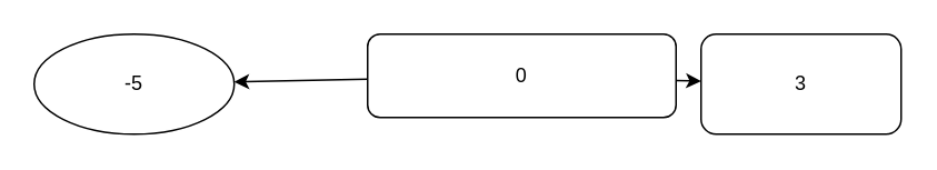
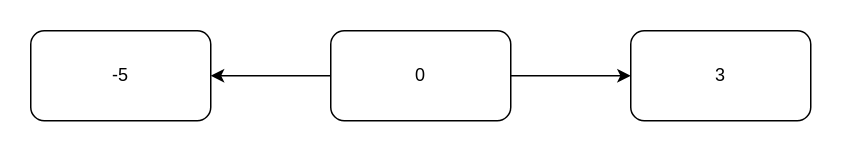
  <mxCell id="0" />
  <mxCell id="1" parent="0" />
  <mxCell id="2" value="" style="edgeStyle=none;html=1;" edge="1" parent="1" source="4" target="5"><mxGeometry relative="1" as="geometry" /></mxCell>
  <mxCell id="3" value="" style="edgeStyle=none;html=1;" edge="1" parent="1" source="4" target="6"><mxGeometry relative="1" as="geometry" /></mxCell>
- <mxCell id="4" value="0" style="rounded=1;whiteSpace=wrap;html=1;" vertex="1" parent="1"><mxGeometry x="220" y="20" width="185" height="50" as="geometry" /></mxCell>
+ <mxCell id="4" value="0" style="rounded=1;whiteSpace=wrap;html=1;" vertex="1" parent="1"><mxGeometry x="220" y="20" width="120" height="60" as="geometry" /></mxCell>
  <mxCell id="5" value="3" style="whiteSpace=wrap;html=1;rounded=1;" vertex="1" parent="1"><mxGeometry x="420" y="20" width="120" height="60" as="geometry" /></mxCell>
- <mxCell id="6" value="-5" style="ellipse;whiteSpace=wrap;html=1;" vertex="1" parent="1"><mxGeometry x="20" y="20" width="120" height="60" as="geometry" /></mxCell>
+ <mxCell id="6" value="-5" style="whiteSpace=wrap;html=1;rounded=1;" vertex="1" parent="1"><mxGeometry x="20" y="20" width="120" height="60" as="geometry" /></mxCell>
